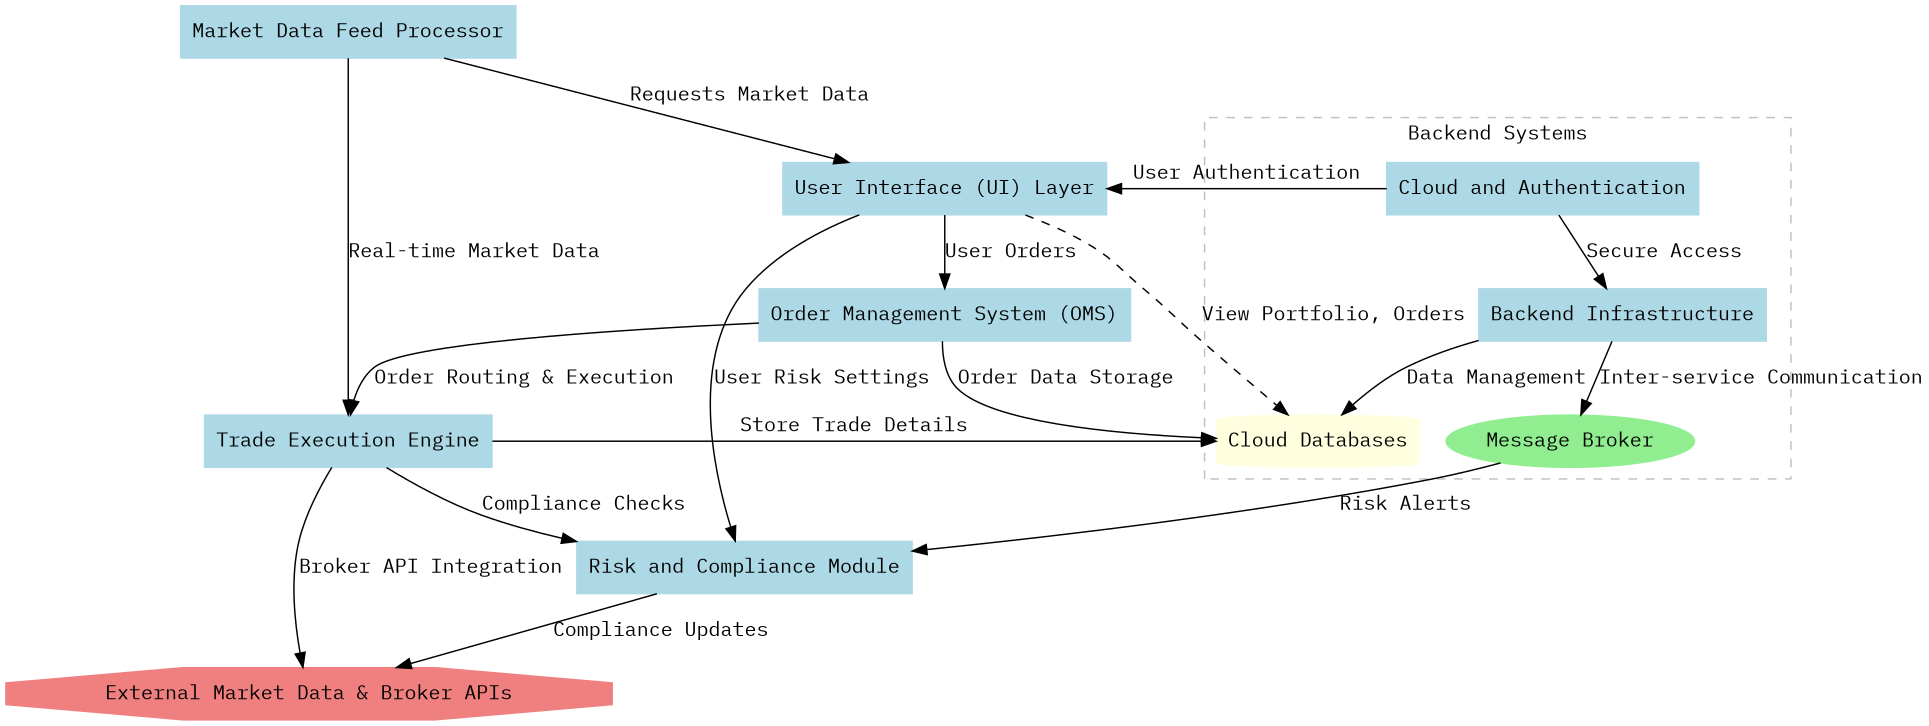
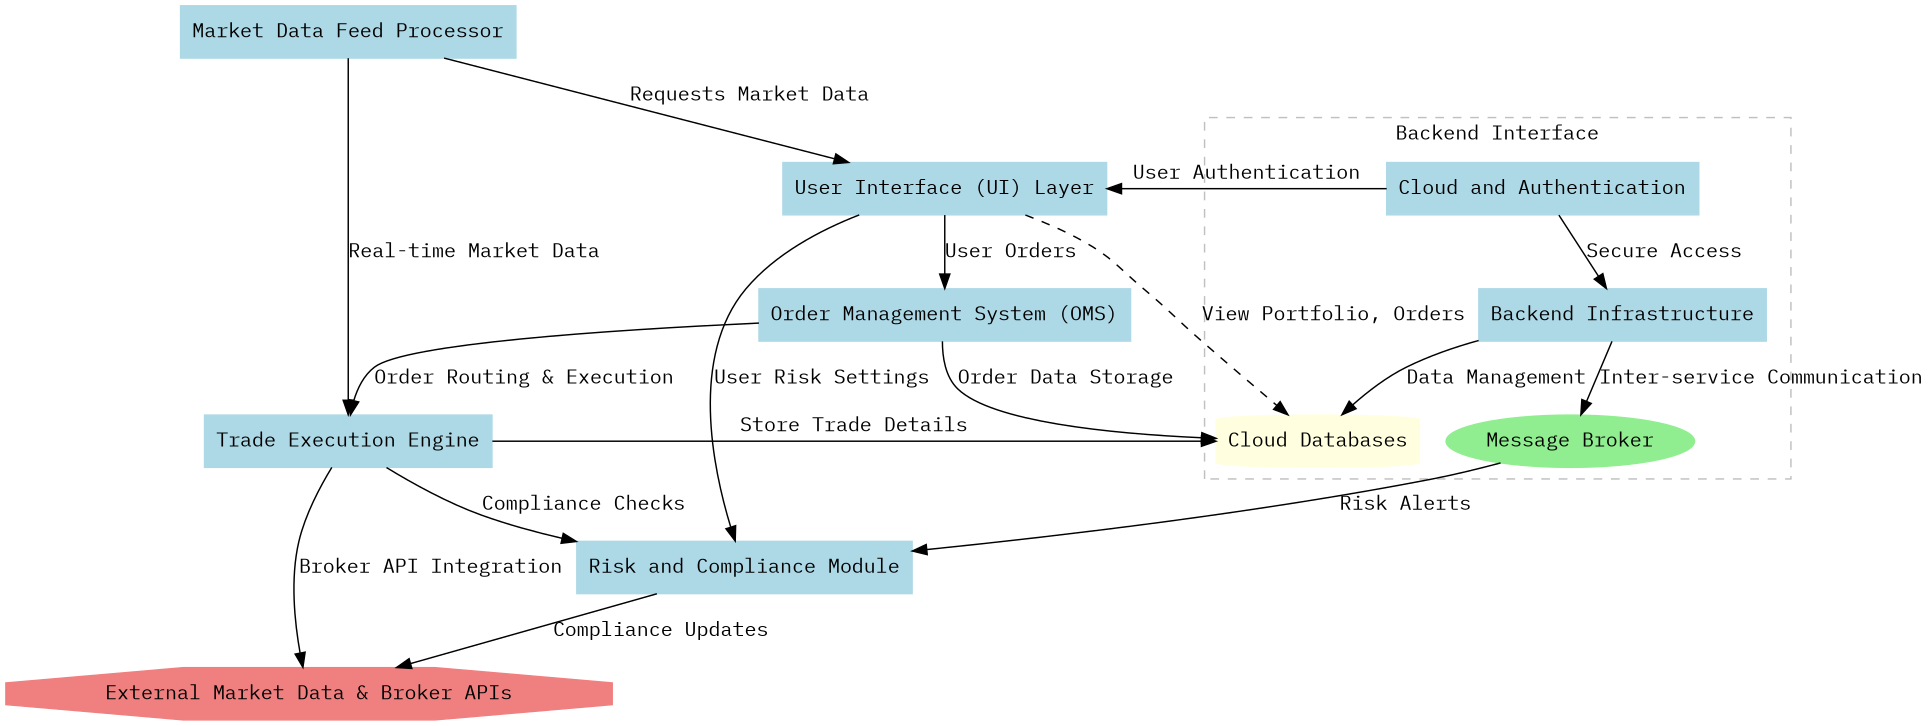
  digraph {
    fontname="IBM Plex Mono"
    rankdir=TB
    node [color=lightblue fontname="IBM Plex Mono" shape=box style=filled]
    edge [fontname="IBM Plex Mono"]
    n1 [label="Backend Infrastructure"]
    n2 [label="Cloud and Authentication"]
    n3 [color=lightyellow label="Cloud Databases" shape=cylinder]
    n4 [color=lightgreen label="Message Broker" shape=ellipse]
    n5 [label="User Interface (UI) Layer"]
    n6 [label="Risk and Compliance Module"]
    n7 [label="Order Management System (OMS)"]
    n8 [label="Market Data Feed Processor"]
    n9 [label="Trade Execution Engine"]
    n10 [color=lightcoral label="External Market Data & Broker APIs" shape=octagon]
    subgraph cluster_1 {
      color=gray
-     label="Backend Systems"
+     label="Backend Interface"
      style=dashed
      n1
      n2
      n3
      n4
    }
    n1 -> n3 [label="Data Management"]
    n1 -> n4 [label="Inter-service Communication"]
    n2 -> n1 [label="Secure Access"]
    n2 -> n5 [label="User Authentication"]
    n4 -> n6 [label="Risk Alerts"]
    n5 -> n3 [label="View Portfolio, Orders" style=dashed]
    n5 -> n6 [label="User Risk Settings"]
    n5 -> n7 [label="User Orders"]
    n6 -> n10 [label="Compliance Updates"]
    n7 -> n3 [label="Order Data Storage"]
    n7 -> n9 [label="Order Routing & Execution"]
    n8 -> n5 [label="Requests Market Data"]
    n8 -> n9 [label="Real-time Market Data"]
    n9 -> n3 [label="Store Trade Details"]
    n9 -> n6 [label="Compliance Checks"]
    n9 -> n10 [label="Broker API Integration"]
  }
